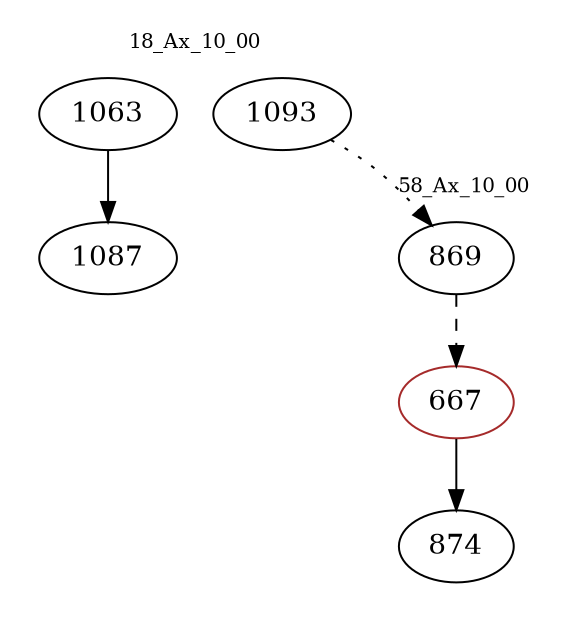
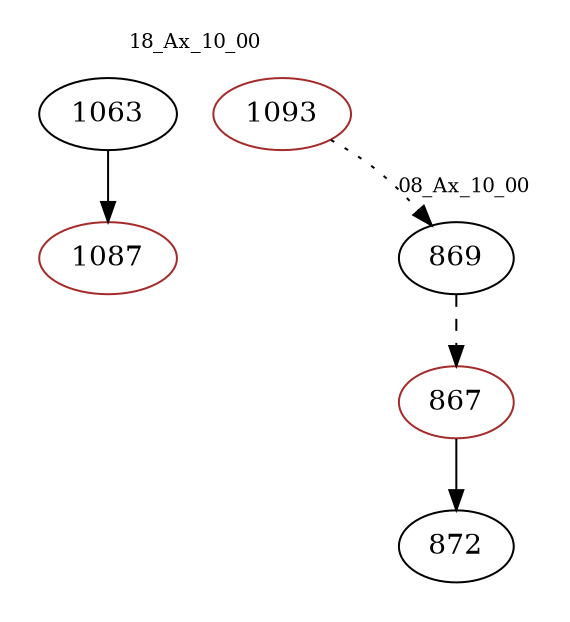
  digraph {
    node [color=black]
    edge [color=black style=solid]
    n1 [label=869]
-   n2 [color=brown label=667]
-   n3 [label=874]
-   n4 [label=1093]
+   n2 [color=brown label=867]
+   n3 [label=872]
+   n4 [color=brown label=1093]
    n5 [label=1063]
-   n6 [label=1087]
+   n6 [color=brown label=1087]
    subgraph cluster_1 {
      color=white
      fontsize=10
-     label="58_Ax_10_00"
+     label="08_Ax_10_00"
      n1
      n2
      n3
    }
    subgraph cluster_2 {
      color=white
      fontsize=10
      label="18_Ax_10_00"
      n4
      n5
      n6
    }
    n1 -> n2 [style=dashed]
    n2 -> n3
    n4 -> n1 [style=dotted]
    n5 -> n6
  }
